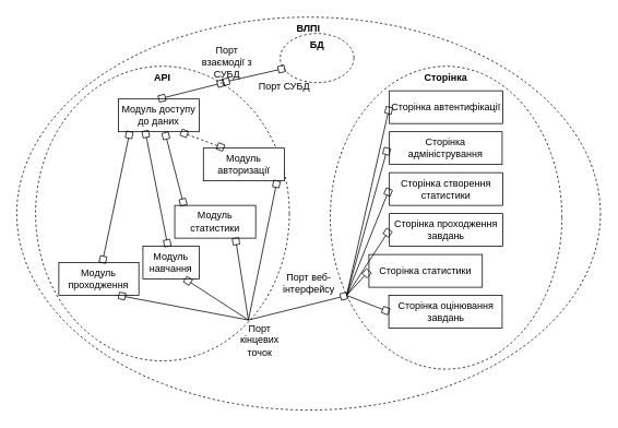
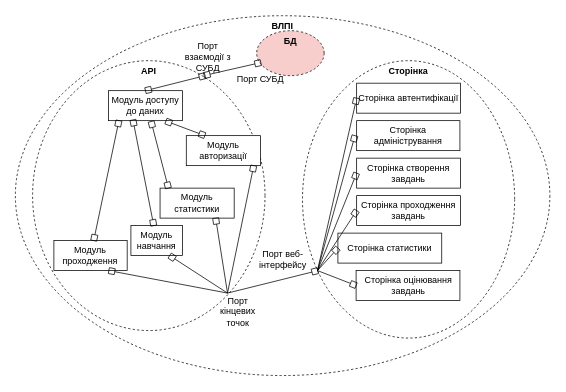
  <mxCell id="0" />
  <mxCell id="1" parent="0" />
  <mxCell id="2" value="&lt;b&gt;ВЛПІ&lt;/b&gt;" style="ellipse;whiteSpace=wrap;html=1;dashed=1;verticalAlign=top;" parent="1" vertex="1"><mxGeometry x="20" y="20" width="713" height="480" as="geometry" /></mxCell>
  <mxCell id="3" value="&lt;b&gt;API&lt;/b&gt;" style="ellipse;whiteSpace=wrap;html=1;dashed=1;verticalAlign=top;" parent="1" vertex="1"><mxGeometry x="43" y="80" width="310" height="360" as="geometry" /></mxCell>
  <mxCell id="4" value="&lt;b&gt;Сторінка&lt;br&gt;&lt;/b&gt;" style="ellipse;whiteSpace=wrap;html=1;dashed=1;verticalAlign=top;" parent="1" vertex="1"><mxGeometry x="403" y="80" width="283" height="370" as="geometry" /></mxCell>
  <mxCell id="5" value="Сторінка автентифікації" style="rounded=0;whiteSpace=wrap;html=1;verticalAlign=middle;" parent="1" vertex="1"><mxGeometry x="475.25" y="110" width="138.5" height="40" as="geometry" /></mxCell>
  <mxCell id="6" value="Сторінка адміністрування" style="rounded=0;whiteSpace=wrap;html=1;verticalAlign=middle;" parent="1" vertex="1"><mxGeometry x="475.25" y="160" width="137.75" height="40" as="geometry" /></mxCell>
- <mxCell id="7" value="Сторінка створення статистики" style="rounded=0;whiteSpace=wrap;html=1;verticalAlign=middle;" parent="1" vertex="1"><mxGeometry x="475.25" y="210" width="138.5" height="40" as="geometry" /></mxCell>
+ <mxCell id="7" value="Сторінка створення завдань" style="rounded=0;whiteSpace=wrap;html=1;verticalAlign=middle;" parent="1" vertex="1"><mxGeometry x="475.25" y="210" width="138.5" height="40" as="geometry" /></mxCell>
  <mxCell id="8" value="Сторінка проходження завдань" style="rounded=0;whiteSpace=wrap;html=1;verticalAlign=middle;" parent="1" vertex="1"><mxGeometry x="475.25" y="260" width="138.5" height="40" as="geometry" /></mxCell>
  <mxCell id="9" value="Сторінка статистики" style="rounded=0;whiteSpace=wrap;html=1;verticalAlign=middle;" parent="1" vertex="1"><mxGeometry x="450.25" y="310" width="138.5" height="40" as="geometry" /></mxCell>
  <mxCell id="10" value="Сторінка оцінювання завдань" style="rounded=0;whiteSpace=wrap;html=1;verticalAlign=middle;" parent="1" vertex="1"><mxGeometry x="474.5" y="360" width="138.5" height="40" as="geometry" /></mxCell>
  <mxCell id="11" value="Модуль доступу до даних" style="rounded=0;whiteSpace=wrap;html=1;verticalAlign=middle;" parent="1" vertex="1"><mxGeometry x="144.13" y="120" width="98.87" height="40" as="geometry" /></mxCell>
  <mxCell id="12" value="Модуль авторизації" style="rounded=0;whiteSpace=wrap;html=1;verticalAlign=middle;" parent="1" vertex="1"><mxGeometry x="248" y="180" width="98.87" height="40" as="geometry" /></mxCell>
  <mxCell id="13" value="Модуль статистики" style="rounded=0;whiteSpace=wrap;html=1;verticalAlign=middle;" parent="1" vertex="1"><mxGeometry x="213" y="250" width="98.87" height="40" as="geometry" /></mxCell>
  <mxCell id="14" value="Модуль навчання" style="rounded=0;whiteSpace=wrap;html=1;verticalAlign=middle;" parent="1" vertex="1"><mxGeometry x="174.13" y="300" width="68.87" height="40" as="geometry" /></mxCell>
  <mxCell id="15" value="Модуль проходження" style="rounded=0;whiteSpace=wrap;html=1;verticalAlign=middle;" parent="1" vertex="1"><mxGeometry x="71.39" y="320" width="97.74" height="40" as="geometry" /></mxCell>
  <mxCell id="16" value="" style="endArrow=box;html=1;rounded=0;startArrow=box;startFill=0;exitX=0.142;exitY=0.998;exitDx=0;exitDy=0;endFill=0;exitPerimeter=0;" parent="1" source="11" target="15" edge="1"><mxGeometry width="50" height="50" relative="1" as="geometry"><mxPoint x="123" y="240" as="sourcePoint" /><mxPoint x="173" y="190" as="targetPoint" /></mxGeometry></mxCell>
  <mxCell id="17" value="" style="endArrow=box;html=1;rounded=0;startArrow=box;startFill=0;endFill=0;exitX=0.331;exitY=0.976;exitDx=0;exitDy=0;exitPerimeter=0;" parent="1" source="11" target="14" edge="1"><mxGeometry width="50" height="50" relative="1" as="geometry"><mxPoint x="203.565" y="170" as="sourcePoint" /><mxPoint x="183" y="200" as="targetPoint" /></mxGeometry></mxCell>
  <mxCell id="18" value="" style="endArrow=box;html=1;rounded=0;startArrow=box;startFill=0;exitX=0.576;exitY=1.029;exitDx=0;exitDy=0;endFill=0;exitPerimeter=0;entryX=0.113;entryY=-0.001;entryDx=0;entryDy=0;entryPerimeter=0;" parent="1" source="11" target="13" edge="1"><mxGeometry width="50" height="50" relative="1" as="geometry"><mxPoint x="213.565" y="180" as="sourcePoint" /><mxPoint x="193" y="210" as="targetPoint" /></mxGeometry></mxCell>
- <mxCell id="19" value="" style="endArrow=box;html=1;rounded=0;startArrow=box;startFill=0;exitX=0.776;exitY=1.014;exitDx=0;exitDy=0;endFill=0;exitPerimeter=0;entryX=0.25;entryY=0;entryDx=0;entryDy=0;dashed=1;" parent="1" source="11" target="12" edge="1"><mxGeometry width="50" height="50" relative="1" as="geometry"><mxPoint x="223.565" y="190" as="sourcePoint" /><mxPoint x="203" y="220" as="targetPoint" /></mxGeometry></mxCell>
+ <mxCell id="19" value="" style="endArrow=box;html=1;rounded=0;startArrow=box;startFill=0;exitX=0.776;exitY=1.014;exitDx=0;exitDy=0;endFill=0;exitPerimeter=0;entryX=0.25;entryY=0;entryDx=0;entryDy=0;" parent="1" source="11" target="12" edge="1"><mxGeometry width="50" height="50" relative="1" as="geometry"><mxPoint x="223.565" y="190" as="sourcePoint" /><mxPoint x="203" y="220" as="targetPoint" /></mxGeometry></mxCell>
  <mxCell id="20" value="" style="endArrow=box;html=1;rounded=0;startArrow=none;startFill=0;endFill=0;entryX=0.75;entryY=1;entryDx=0;entryDy=0;" parent="1" target="14" edge="1"><mxGeometry width="50" height="50" relative="1" as="geometry"><mxPoint x="303" y="390" as="sourcePoint" /><mxPoint x="214.625" y="310" as="targetPoint" /></mxGeometry></mxCell>
  <mxCell id="21" value="" style="endArrow=box;html=1;rounded=0;startArrow=none;startFill=0;endFill=0;entryX=0.75;entryY=1;entryDx=0;entryDy=0;" parent="1" target="15" edge="1"><mxGeometry width="50" height="50" relative="1" as="geometry"><mxPoint x="303" y="390" as="sourcePoint" /><mxPoint x="235.783" y="350" as="targetPoint" /></mxGeometry></mxCell>
  <mxCell id="22" value="" style="endArrow=box;html=1;rounded=0;startArrow=none;startFill=0;endFill=0;entryX=0.75;entryY=1;entryDx=0;entryDy=0;" parent="1" target="13" edge="1"><mxGeometry width="50" height="50" relative="1" as="geometry"><mxPoint x="303" y="390" as="sourcePoint" /><mxPoint x="154.695" y="370" as="targetPoint" /></mxGeometry></mxCell>
  <mxCell id="23" value="" style="endArrow=box;html=1;rounded=0;startArrow=none;startFill=0;endFill=0;entryX=0.91;entryY=1;entryDx=0;entryDy=0;entryPerimeter=0;" parent="1" target="12" edge="1"><mxGeometry width="50" height="50" relative="1" as="geometry"><mxPoint x="303" y="390" as="sourcePoint" /><mxPoint x="297.153" y="300" as="targetPoint" /></mxGeometry></mxCell>
  <mxCell id="24" value="Порт кінцевих точок" style="text;html=1;strokeColor=none;fillColor=none;align=center;verticalAlign=middle;whiteSpace=wrap;rounded=0;" parent="1" vertex="1"><mxGeometry x="291.87" y="400" width="50" height="30" as="geometry" /></mxCell>
  <mxCell id="25" value="" style="endArrow=box;html=1;rounded=0;startArrow=none;startFill=0;endFill=0;entryX=0.072;entryY=0.757;entryDx=0;entryDy=0;entryPerimeter=0;" parent="1" target="4" edge="1"><mxGeometry width="50" height="50" relative="1" as="geometry"><mxPoint x="303" y="390" as="sourcePoint" /><mxPoint x="297.152" y="300" as="targetPoint" /></mxGeometry></mxCell>
  <mxCell id="26" value="Порт веб-інтерфейсу" style="text;html=1;strokeColor=none;fillColor=none;align=center;verticalAlign=middle;whiteSpace=wrap;rounded=0;" parent="1" vertex="1"><mxGeometry x="341.87" y="330" width="70" height="30" as="geometry" /></mxCell>
  <mxCell id="27" value="" style="endArrow=box;html=1;rounded=0;startArrow=none;startFill=0;endFill=0;entryX=0;entryY=0.5;entryDx=0;entryDy=0;" parent="1" target="5" edge="1"><mxGeometry width="50" height="50" relative="1" as="geometry"><mxPoint x="423" y="360" as="sourcePoint" /><mxPoint x="433.376" y="370.09" as="targetPoint" /></mxGeometry></mxCell>
  <mxCell id="28" value="" style="endArrow=box;html=1;rounded=0;startArrow=none;startFill=0;endFill=0;" parent="1" edge="1"><mxGeometry width="50" height="50" relative="1" as="geometry"><mxPoint x="423" y="360" as="sourcePoint" /><mxPoint x="473" y="180" as="targetPoint" /></mxGeometry></mxCell>
  <mxCell id="29" value="" style="endArrow=box;html=1;rounded=0;startArrow=none;startFill=0;endFill=0;entryX=0;entryY=0.5;entryDx=0;entryDy=0;" parent="1" target="7" edge="1"><mxGeometry width="50" height="50" relative="1" as="geometry"><mxPoint x="423" y="360" as="sourcePoint" /><mxPoint x="483" y="190" as="targetPoint" /></mxGeometry></mxCell>
  <mxCell id="30" value="" style="endArrow=box;html=1;rounded=0;startArrow=none;startFill=0;endFill=0;entryX=0;entryY=0.5;entryDx=0;entryDy=0;" parent="1" target="8" edge="1"><mxGeometry width="50" height="50" relative="1" as="geometry"><mxPoint x="423" y="360" as="sourcePoint" /><mxPoint x="485.25" y="240" as="targetPoint" /></mxGeometry></mxCell>
  <mxCell id="31" value="" style="endArrow=box;html=1;rounded=0;startArrow=none;startFill=0;endFill=0;entryX=0;entryY=0.5;entryDx=0;entryDy=0;" parent="1" target="9" edge="1"><mxGeometry width="50" height="50" relative="1" as="geometry"><mxPoint x="423" y="360" as="sourcePoint" /><mxPoint x="485.25" y="290" as="targetPoint" /></mxGeometry></mxCell>
  <mxCell id="32" value="" style="endArrow=box;html=1;rounded=0;startArrow=none;startFill=0;endFill=0;entryX=0;entryY=0.5;entryDx=0;entryDy=0;" parent="1" target="10" edge="1"><mxGeometry width="50" height="50" relative="1" as="geometry"><mxPoint x="423" y="360" as="sourcePoint" /><mxPoint x="485.25" y="340" as="targetPoint" /></mxGeometry></mxCell>
- <mxCell id="33" value="&lt;b&gt;БД&lt;br&gt;&lt;/b&gt;" style="ellipse;whiteSpace=wrap;html=1;dashed=1;verticalAlign=top;" vertex="1" parent="1"><mxGeometry x="341.87" y="40" width="90" height="60" as="geometry" /></mxCell>
+ <mxCell id="33" value="&lt;b&gt;БД&lt;br&gt;&lt;/b&gt;" style="ellipse;whiteSpace=wrap;html=1;dashed=1;verticalAlign=top;fillColor=#f8cecc;" vertex="1" parent="1"><mxGeometry x="341.87" y="40" width="90" height="60" as="geometry" /></mxCell>
  <mxCell id="34" value="" style="endArrow=box;html=1;rounded=0;startArrow=box;startFill=0;exitX=0.061;exitY=0.709;exitDx=0;exitDy=0;endFill=0;exitPerimeter=0;entryX=0.738;entryY=0.055;entryDx=0;entryDy=0;entryPerimeter=0;" edge="1" parent="1" source="33" target="3"><mxGeometry width="50" height="50" relative="1" as="geometry"><mxPoint x="230.853" y="170.56" as="sourcePoint" /><mxPoint x="277.717" y="210" as="targetPoint" /></mxGeometry></mxCell>
  <mxCell id="35" value="" style="endArrow=box;html=1;rounded=0;startArrow=box;startFill=0;endFill=0;entryX=0.5;entryY=0;entryDx=0;entryDy=0;" edge="1" parent="1" target="11"><mxGeometry width="50" height="50" relative="1" as="geometry"><mxPoint x="273" y="100" as="sourcePoint" /><mxPoint x="281.78" y="109.8" as="targetPoint" /></mxGeometry></mxCell>
  <mxCell id="36" value="Порт взаємодії з СУБД" style="text;html=1;strokeColor=none;fillColor=none;align=center;verticalAlign=middle;whiteSpace=wrap;rounded=0;" vertex="1" parent="1"><mxGeometry x="241.87" y="60" width="70" height="30" as="geometry" /></mxCell>
  <mxCell id="37" value="Порт&amp;nbsp;СУБД" style="text;html=1;strokeColor=none;fillColor=none;align=center;verticalAlign=middle;whiteSpace=wrap;rounded=0;" vertex="1" parent="1"><mxGeometry x="311.87" y="90" width="70" height="30" as="geometry" /></mxCell>
